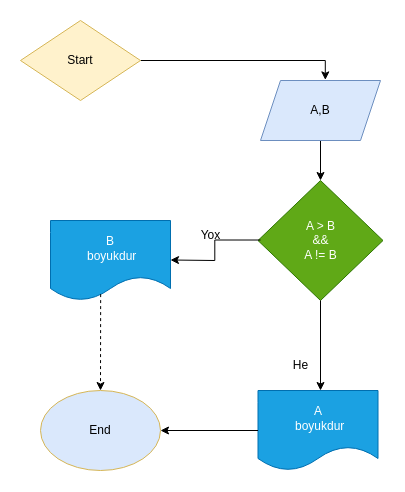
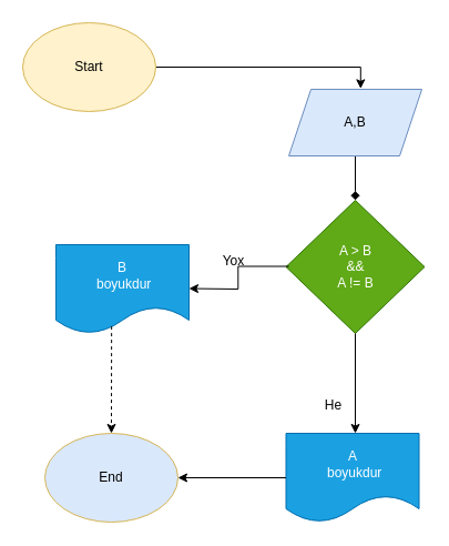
  <mxCell id="0" />
  <mxCell id="1" parent="0" />
  <mxCell id="2" value="" style="edgeStyle=orthogonalEdgeStyle;rounded=0;orthogonalLoop=1;jettySize=auto;html=1;entryX=0.54;entryY=-0.01;entryDx=0;entryDy=0;entryPerimeter=0;" parent="1" source="3" target="5" edge="1"><mxGeometry relative="1" as="geometry"><mxPoint x="80" y="140" as="targetPoint" /></mxGeometry></mxCell>
- <mxCell id="3" value="Start" style="rhombus;whiteSpace=wrap;html=1;fillColor=#fff2cc;strokeColor=#d6b656;" parent="1" vertex="1"><mxGeometry x="20" width="120" height="80" as="geometry" y="20" /></mxCell>
- <mxCell id="4" value="" style="edgeStyle=orthogonalEdgeStyle;rounded=0;orthogonalLoop=1;jettySize=auto;html=1;entryX=0.5;entryY=0;entryDx=0;entryDy=0;exitX=0.5;exitY=1;exitDx=0;exitDy=0;" parent="1" source="5" target="6" edge="1"><mxGeometry relative="1" as="geometry"><mxPoint x="75" y="200" as="sourcePoint" /><mxPoint x="75" y="250" as="targetPoint" /></mxGeometry></mxCell>
+ <mxCell id="3" value="Start" style="ellipse;whiteSpace=wrap;html=1;fillColor=#fff2cc;strokeColor=#d6b656;" parent="1" vertex="1"><mxGeometry x="20" width="120" height="80" as="geometry" y="20" /></mxCell>
+ <mxCell id="4" value="" style="edgeStyle=orthogonalEdgeStyle;rounded=0;orthogonalLoop=1;jettySize=auto;html=1;entryX=0.5;entryY=0;entryDx=0;entryDy=0;exitX=0.5;exitY=1;exitDx=0;exitDy=0;endArrow=diamond;" parent="1" source="5" target="6" edge="1"><mxGeometry relative="1" as="geometry"><mxPoint x="75" y="200" as="sourcePoint" /><mxPoint x="75" y="250" as="targetPoint" /></mxGeometry></mxCell>
  <mxCell id="5" value="A,B" style="shape=parallelogram;perimeter=parallelogramPerimeter;whiteSpace=wrap;html=1;fixedSize=1;fillColor=#dae8fc;strokeColor=#6c8ebf;" parent="1" vertex="1"><mxGeometry x="260" y="80" width="120" height="60" as="geometry" /></mxCell>
  <mxCell id="6" value="A &amp;gt; B&lt;br&gt;&amp;amp;&amp;amp;&lt;br&gt;A != B" style="rhombus;whiteSpace=wrap;html=1;fillColor=#60a917;fontColor=#ffffff;strokeColor=#2D7600;" parent="1" vertex="1"><mxGeometry x="257.5" y="180" width="125" height="120" as="geometry" /></mxCell>
  <mxCell id="7" value="" style="edgeStyle=orthogonalEdgeStyle;rounded=0;orthogonalLoop=1;jettySize=auto;html=1;exitX=0.02;exitY=0.496;exitDx=0;exitDy=0;exitPerimeter=0;" parent="1" source="6" edge="1"><mxGeometry relative="1" as="geometry"><mxPoint x="170" y="259.5" as="targetPoint" /><mxPoint x="250" y="260" as="sourcePoint" /><Array as="points" /></mxGeometry></mxCell>
  <mxCell id="8" value="B&lt;br&gt;&amp;nbsp;boyukdur" style="shape=document;whiteSpace=wrap;html=1;boundedLbl=1;fillColor=#1ba1e2;fontColor=#ffffff;strokeColor=#006EAF;" parent="1" vertex="1"><mxGeometry x="50" y="220" width="120" height="80" as="geometry" /></mxCell>
  <mxCell id="9" value="A&lt;br&gt;&amp;nbsp;boyukdur" style="shape=document;whiteSpace=wrap;html=1;boundedLbl=1;fillColor=#1ba1e2;fontColor=#ffffff;strokeColor=#006EAF;" parent="1" vertex="1"><mxGeometry x="257.5" y="390" width="120" height="80" as="geometry" /></mxCell>
  <mxCell id="10" value="" style="endArrow=classic;html=1;rounded=0;exitX=0.5;exitY=1;exitDx=0;exitDy=0;" parent="1" source="6" edge="1"><mxGeometry width="50" height="50" relative="1" as="geometry"><mxPoint x="70" y="390" as="sourcePoint" /><mxPoint x="320" y="390" as="targetPoint" /></mxGeometry></mxCell>
  <mxCell id="11" value="" style="endArrow=classic;html=1;rounded=0;exitX=0.418;exitY=0.92;exitDx=0;exitDy=0;exitPerimeter=0;entryX=0.5;entryY=0;entryDx=0;entryDy=0;dashed=1;" parent="1" source="8" target="13" edge="1"><mxGeometry width="50" height="50" relative="1" as="geometry"><mxPoint x="-125" y="500" as="sourcePoint" /><mxPoint x="100" y="370" as="targetPoint" /></mxGeometry></mxCell>
  <mxCell id="12" value="" style="endArrow=classic;html=1;rounded=0;exitX=0;exitY=0.5;exitDx=0;exitDy=0;" parent="1" source="9" edge="1"><mxGeometry width="50" height="50" relative="1" as="geometry"><mxPoint x="243.04" y="390" as="sourcePoint" /><mxPoint x="160" y="430" as="targetPoint" /></mxGeometry></mxCell>
  <mxCell id="13" value="End" style="ellipse;whiteSpace=wrap;html=1;fillColor=#dae8fc;strokeColor=#d6b656;" parent="1" vertex="1"><mxGeometry x="40" y="390" width="120" height="80" as="geometry" /></mxCell>
  <mxCell id="14" value="He" style="text;html=1;align=center;verticalAlign=middle;resizable=0;points=[];autosize=1;strokeColor=none;fillColor=none;" parent="1" vertex="1"><mxGeometry x="280" y="350" width="40" height="30" as="geometry" /></mxCell>
  <mxCell id="15" value="Yox" style="text;html=1;align=center;verticalAlign=middle;resizable=0;points=[];autosize=1;strokeColor=none;fillColor=none;" parent="1" vertex="1"><mxGeometry x="190" y="220" width="40" height="30" as="geometry" /></mxCell>
